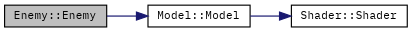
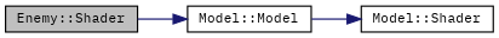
  digraph {
    fontname="IBM Plex Mono"
    rankdir=LR
    node [color=black fillcolor=white fontname="IBM Plex Mono" fontsize=10 shape=record style=filled]
    edge [color=midnightblue fontname="IBM Plex Mono" fontsize=10 labelfontname=Helvetica labelfontsize=10 style=solid]
-   n1 [fillcolor=grey75 fontcolor=black height=0.2 label="Enemy::Enemy" width=0.4]
+   n1 [fillcolor=grey75 fontcolor=black height=0.2 label="Enemy::Shader" width=0.4]
    n2 [height=0.2 label="Model::Model" width=0.4]
-   n3 [height=0.2 label="Shader::Shader" width=0.4]
+   n3 [height=0.2 label="Model::Shader" width=0.4]
    n1 -> n2
    n2 -> n3
  }
